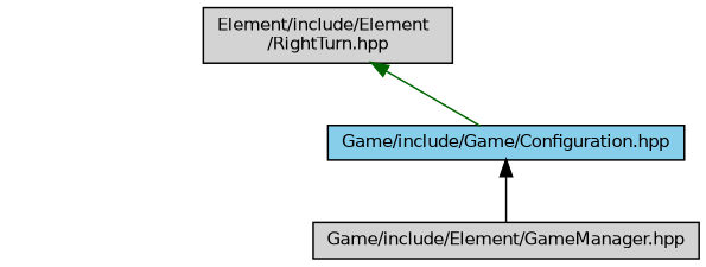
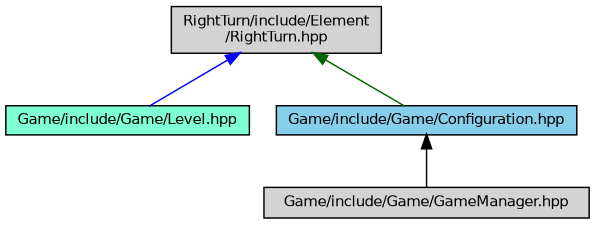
  digraph {
    node [color=black fillcolor=lightgrey fontname=Helvetica fontsize=10 shape=record style=filled]
    edge [dir=back fontname=Helvetica fontsize=10 labelfontname=Helvetica labelfontsize=10 style=solid]
-   n1 [fontcolor=black height=0.2 label="Element/include/Element\l/RightTurn.hpp" width=0.4]
+   n1 [fontcolor=black height=0.2 label="RightTurn/include/Element\l/RightTurn.hpp" width=0.4]
+   n2 [fillcolor=aquamarine height=0.2 label="Game/include/Game/Level.hpp" width=0.4]
    n3 [fillcolor=skyblue height=0.2 label="Game/include/Game/Configuration.hpp" width=0.4]
-   n4 [height=0.2 label="Game/include/Element/GameManager.hpp" width=0.4]
+   n4 [height=0.2 label="Game/include/Game/GameManager.hpp" width=0.4]
+   n1 -> n2 [color=blue]
    n1 -> n3 [color=darkgreen]
    n3 -> n4 [color=black]
  }
